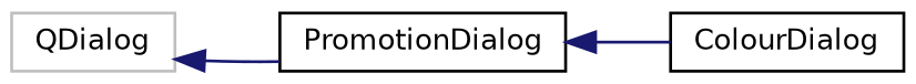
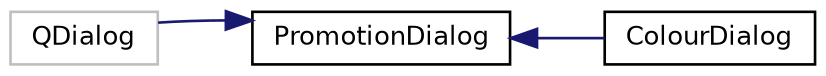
  digraph {
    rankdir=LR
    node [color=black fillcolor=white fontname=Helvetica fontsize=10 shape=record style=filled]
    edge [color=midnightblue dir=back fontname=Helvetica fontsize=10 labelfontname=Helvetica labelfontsize=10 style=solid]
    n1 [color=grey75 height=0.2 label=QDialog width=0.4]
    n2 [height=0.2 label=PromotionDialog width=0.4]
    n3 [height=0.2 label=ColourDialog width=0.4]
-   n1 -> n2
+   n2 -> n1
    n2 -> n3
  }
